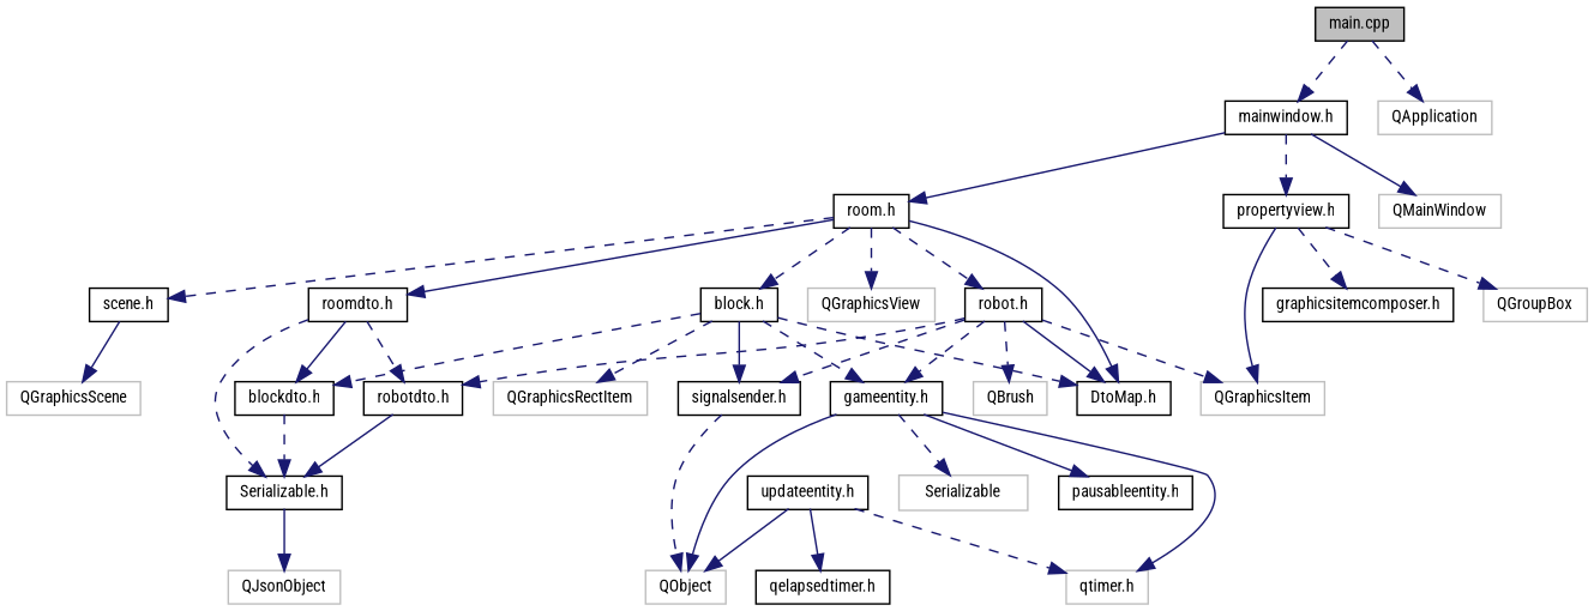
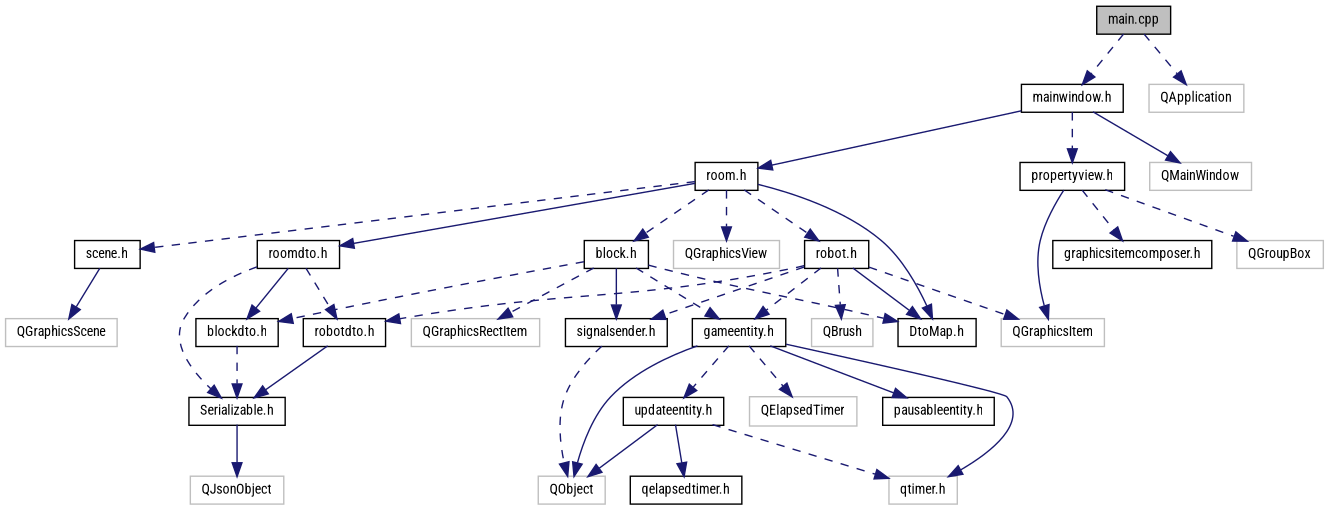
  digraph {
    fontname="Roboto Condensed"
    node [color=black fillcolor=white fontname="Roboto Condensed" fontsize=10 shape=record style=filled]
    edge [color=midnightblue fontname="Roboto Condensed" fontsize=10 labelfontname=Helvetica labelfontsize=10 style=dashed]
    n1 [fillcolor=grey75 fontcolor=black height=0.2 label="main.cpp" width=0.4]
    n2 [height=0.2 label="mainwindow.h" width=0.4]
    n3 [color=grey75 height=0.2 label=QApplication width=0.4]
    n4 [height=0.2 label="room.h" width=0.4]
    n5 [height=0.2 label="propertyview.h" width=0.4]
    n6 [color=grey75 height=0.2 label=QMainWindow width=0.4]
    n7 [height=0.2 label="block.h" width=0.4]
    n8 [height=0.2 label="DtoMap.h" width=0.4]
    n9 [height=0.2 label="robot.h" width=0.4]
    n10 [height=0.2 label="roomdto.h" width=0.4]
    n11 [height=0.2 label="scene.h" width=0.4]
    n12 [color=grey75 height=0.2 label=QGraphicsView width=0.4]
    n13 [color=grey75 height=0.2 label=QGraphicsItem width=0.4]
    n14 [height=0.2 label="graphicsitemcomposer.h" width=0.4]
    n15 [color=grey75 height=0.2 label=QGroupBox width=0.4]
    n16 [height=0.2 label="blockdto.h" width=0.4]
    n17 [height=0.2 label="gameentity.h" width=0.4]
    n18 [height=0.2 label="signalsender.h" width=0.4]
    n19 [color=grey75 height=0.2 label=QGraphicsRectItem width=0.4]
    n20 [color=grey75 height=0.2 label=QBrush width=0.4]
    n21 [height=0.2 label="robotdto.h" width=0.4]
    n22 [height=0.2 label="Serializable.h" width=0.4]
    n23 [color=grey75 height=0.2 label=QGraphicsScene width=0.4]
    n24 [height=0.2 label="pausableentity.h" width=0.4]
    n25 [height=0.2 label="updateentity.h" width=0.4]
    n26 [color=grey75 height=0.2 label=QObject width=0.4]
    n27 [color=grey75 height=0.2 label="qtimer.h" width=0.4]
-   n28 [color=grey75 height=0.2 label=Serializable width=0.4]
+   n28 [color=grey75 height=0.2 label=QElapsedTimer width=0.4]
    n29 [color=grey75 height=0.2 label=QJsonObject width=0.4]
    n30 [height=0.2 label="qelapsedtimer.h" width=0.4]
    n1 -> n2
    n1 -> n3
    n2 -> n4 [style=solid]
    n2 -> n5
    n2 -> n6 [style=solid]
    n4 -> n7
    n4 -> n8 [style=solid]
    n4 -> n9
    n4 -> n10 [style=solid]
    n4 -> n11
    n4 -> n12
    n5 -> n13 [style=solid]
    n5 -> n14
    n5 -> n15
    n7 -> n8
    n7 -> n16
    n7 -> n17
    n7 -> n18 [style=solid]
    n7 -> n19
    n9 -> n8 [style=solid]
    n9 -> n13
    n9 -> n17
    n9 -> n18
    n9 -> n20
    n9 -> n21
    n10 -> n16 [style=solid]
    n10 -> n21
    n10 -> n22
    n11 -> n23 [style=solid]
    n16 -> n22
    n17 -> n24 [style=solid]
+   n17 -> n25
    n17 -> n26 [style=solid]
    n17 -> n27 [style=solid]
    n17 -> n28
    n18 -> n26
    n21 -> n22 [style=solid]
    n22 -> n29 [style=solid]
    n25 -> n26 [style=solid]
    n25 -> n27
    n25 -> n30 [style=solid]
  }
